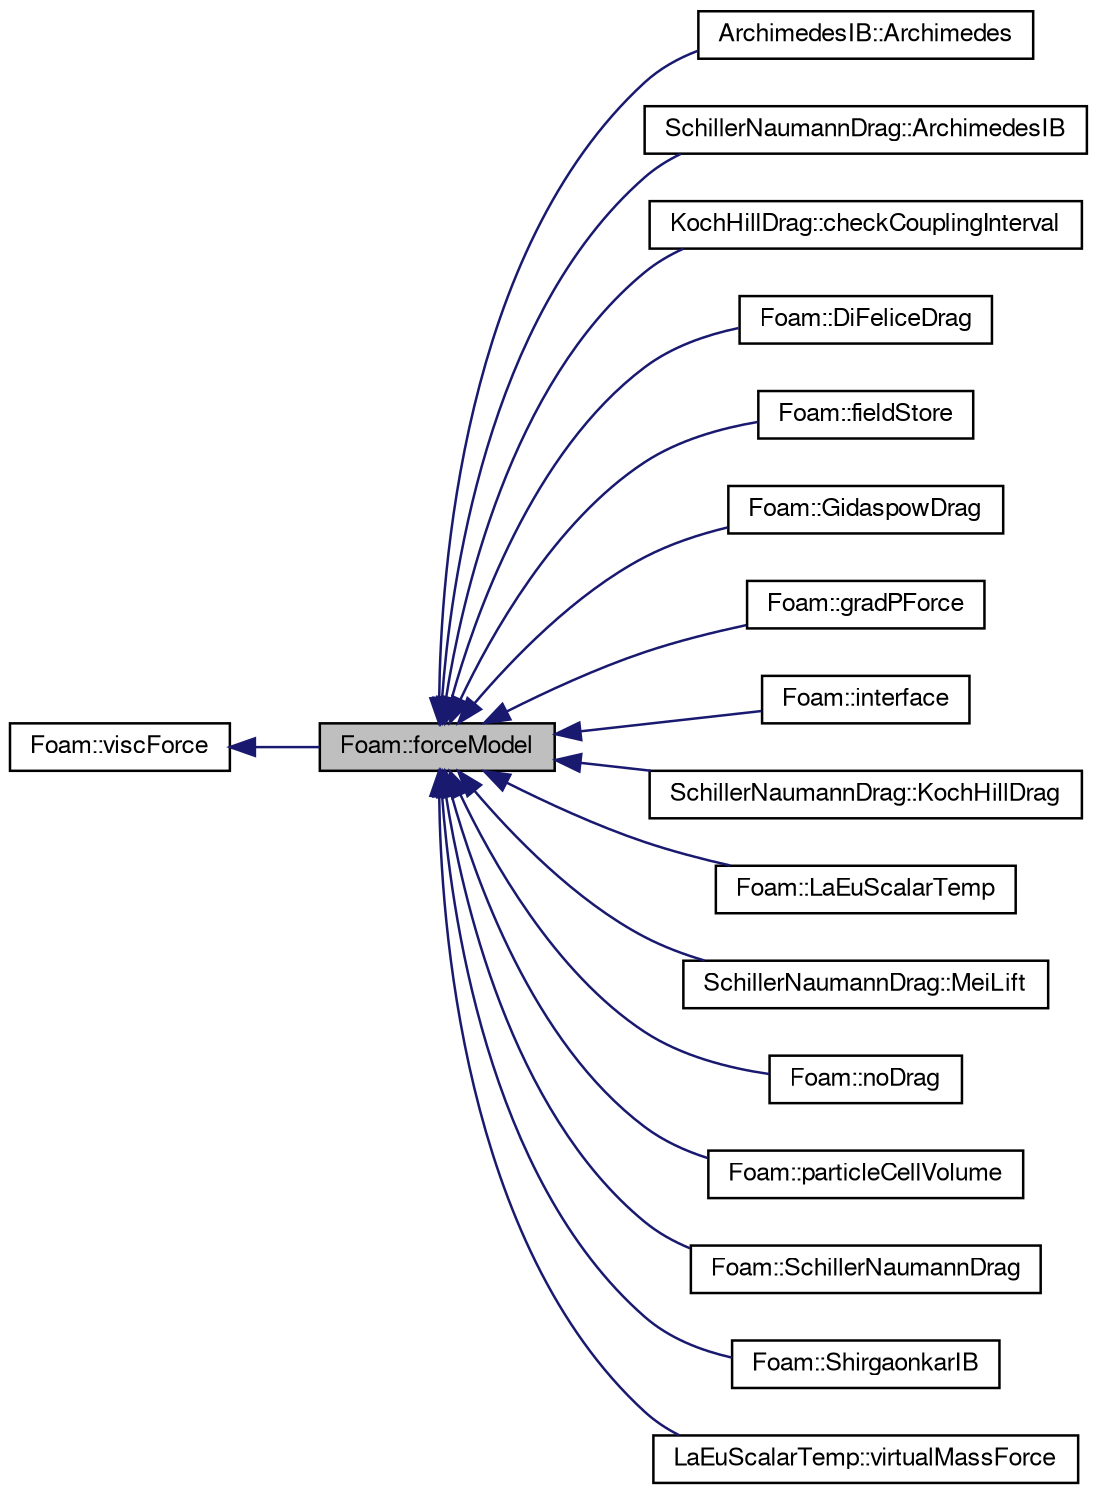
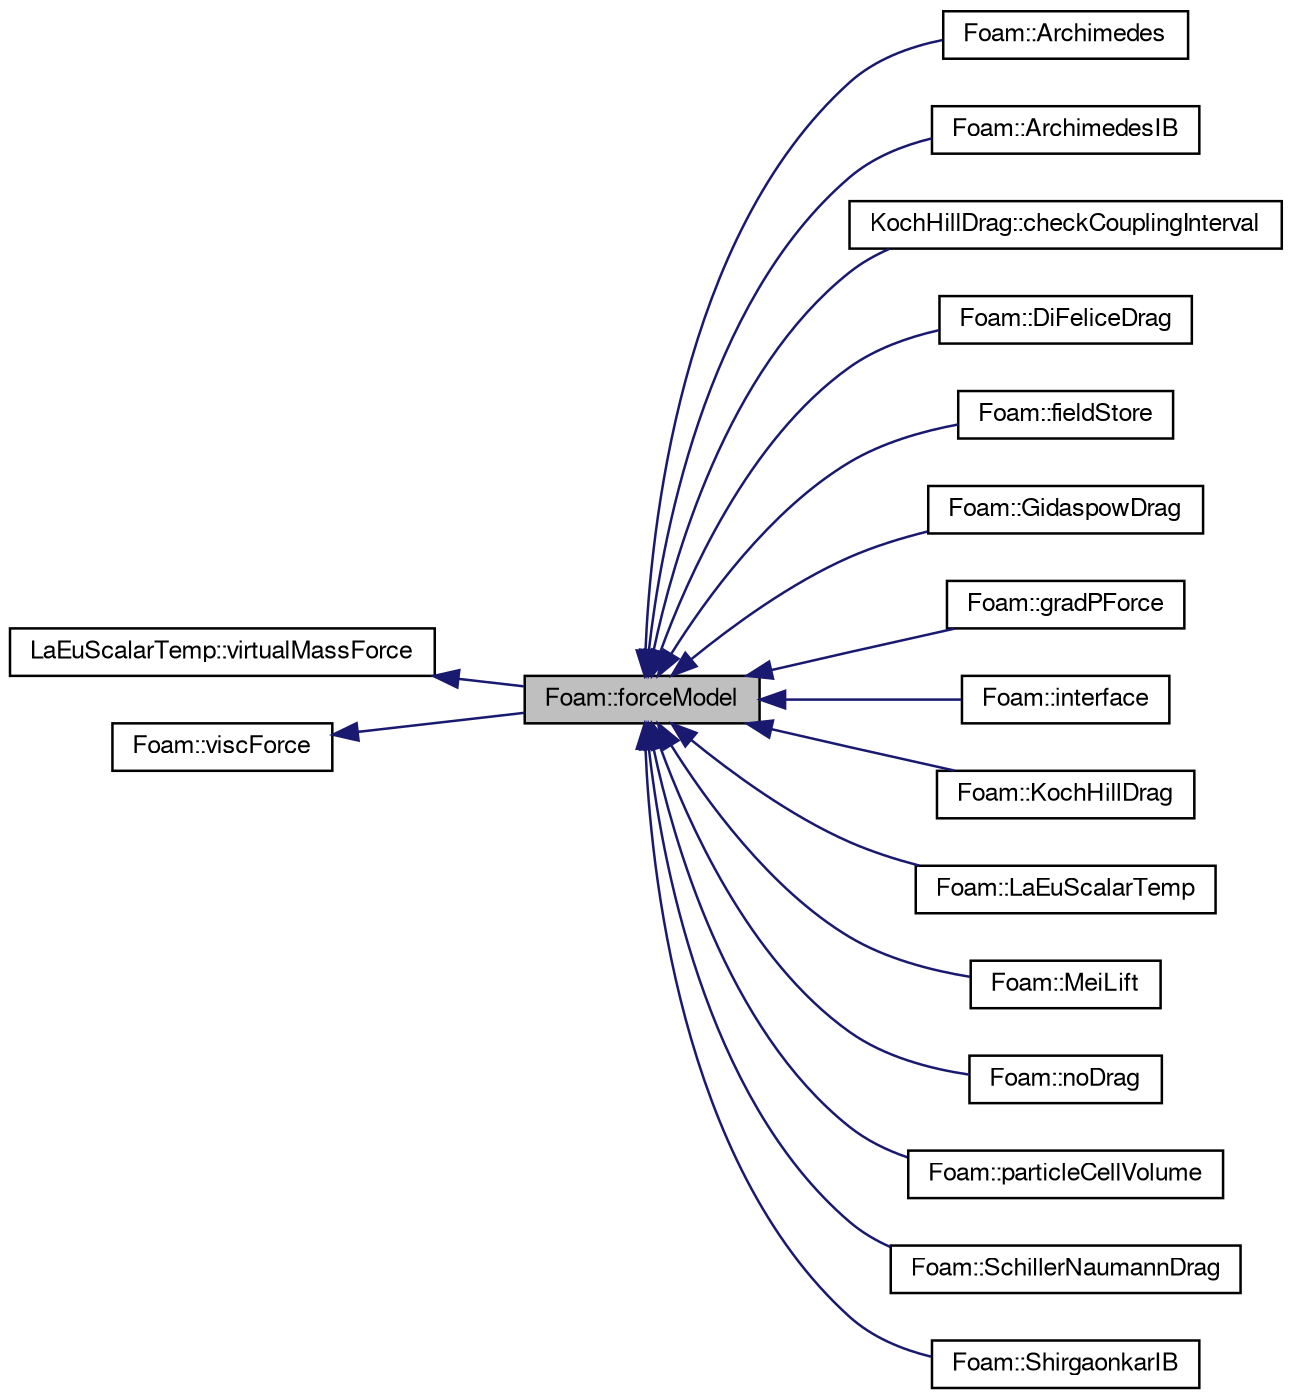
  digraph {
    rankdir=LR
    node [color=black fillcolor=white fontname=FreeSans fontsize=10 shape=record style=filled]
    edge [color=midnightblue dir=back fontname=FreeSans fontsize=10 labelfontname=FreeSans labelfontsize=10 style=solid]
    n1 [fillcolor=grey75 fontcolor=black height=0.2 label="Foam::forceModel" width=0.4]
-   n2 [height=0.2 label="ArchimedesIB::Archimedes" width=0.4]
-   n3 [height=0.2 label="SchillerNaumannDrag::ArchimedesIB" width=0.4]
+   n2 [height=0.2 label="Foam::Archimedes" width=0.4]
+   n3 [height=0.2 label="Foam::ArchimedesIB" width=0.4]
    n4 [height=0.2 label="KochHillDrag::checkCouplingInterval" width=0.4]
    n5 [height=0.2 label="Foam::DiFeliceDrag" width=0.4]
    n6 [height=0.2 label="Foam::fieldStore" width=0.4]
    n7 [height=0.2 label="Foam::GidaspowDrag" width=0.4]
    n8 [height=0.2 label="Foam::gradPForce" width=0.4]
    n9 [height=0.2 label="Foam::interface" width=0.4]
-   n10 [height=0.2 label="SchillerNaumannDrag::KochHillDrag" width=0.4]
+   n10 [height=0.2 label="Foam::KochHillDrag" width=0.4]
    n11 [height=0.2 label="Foam::LaEuScalarTemp" width=0.4]
-   n12 [height=0.2 label="SchillerNaumannDrag::MeiLift" width=0.4]
+   n12 [height=0.2 label="Foam::MeiLift" width=0.4]
    n13 [height=0.2 label="Foam::noDrag" width=0.4]
    n14 [height=0.2 label="Foam::particleCellVolume" width=0.4]
    n15 [height=0.2 label="Foam::SchillerNaumannDrag" width=0.4]
    n16 [height=0.2 label="Foam::ShirgaonkarIB" width=0.4]
    n17 [height=0.2 label="LaEuScalarTemp::virtualMassForce" width=0.4]
    n18 [height=0.2 label="Foam::viscForce" width=0.4]
    n1 -> n2
    n1 -> n3
    n1 -> n4
    n1 -> n5
    n1 -> n6
    n1 -> n7
    n1 -> n8
    n1 -> n9
    n1 -> n10
    n1 -> n11
    n1 -> n12
    n1 -> n13
    n1 -> n14
    n1 -> n15
    n1 -> n16
-   n1 -> n17
+   n17 -> n1
    n18 -> n1
  }
